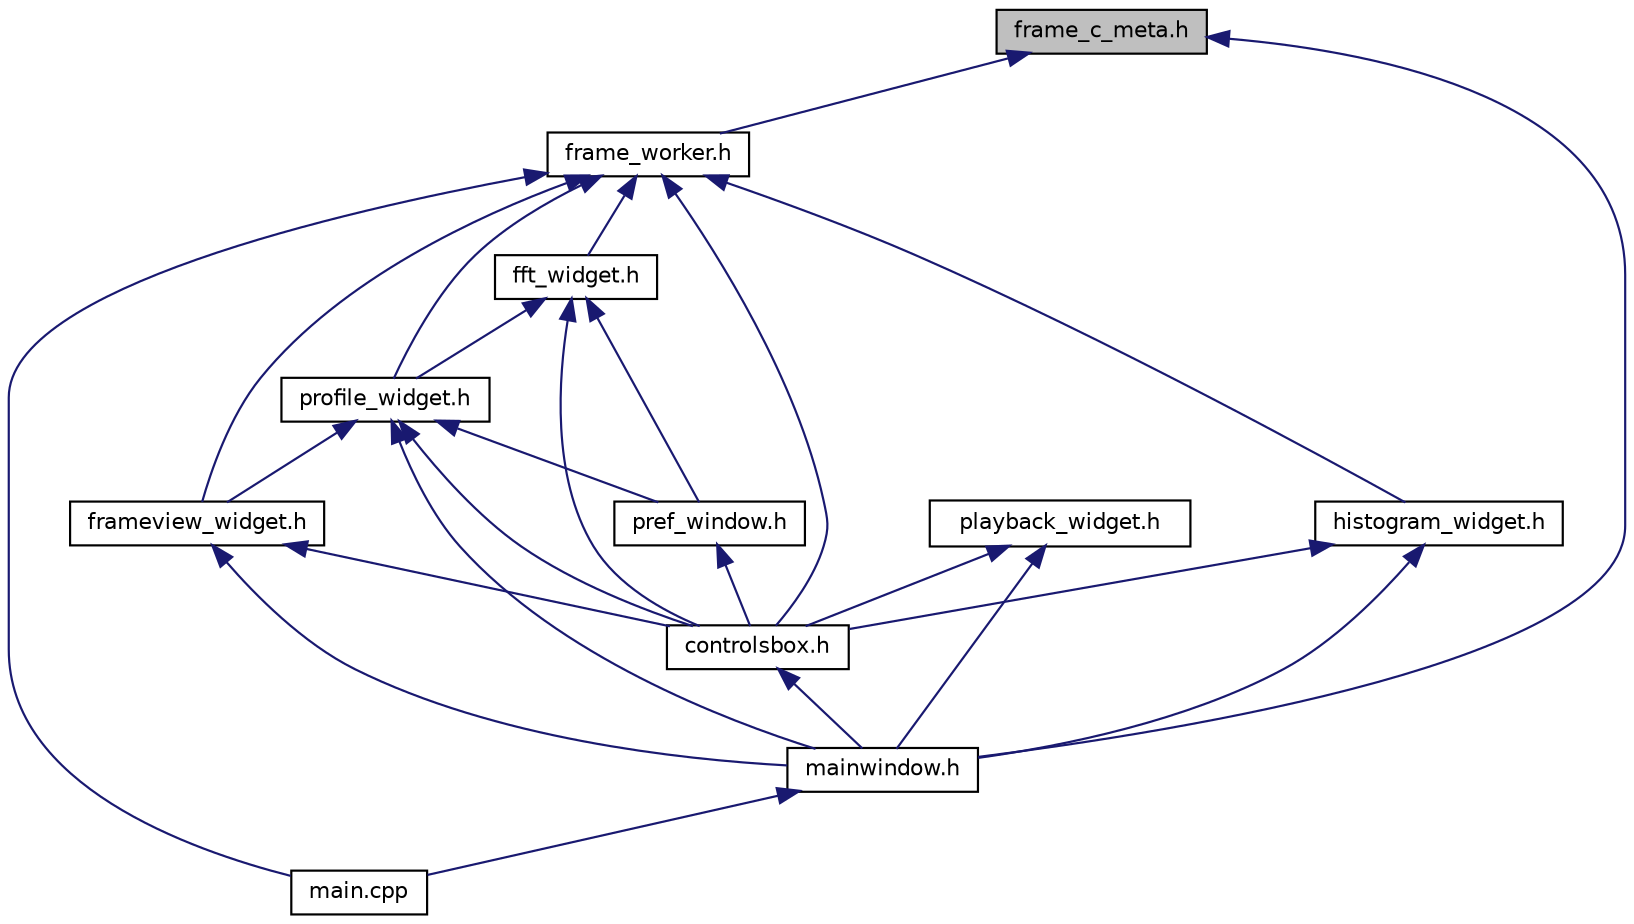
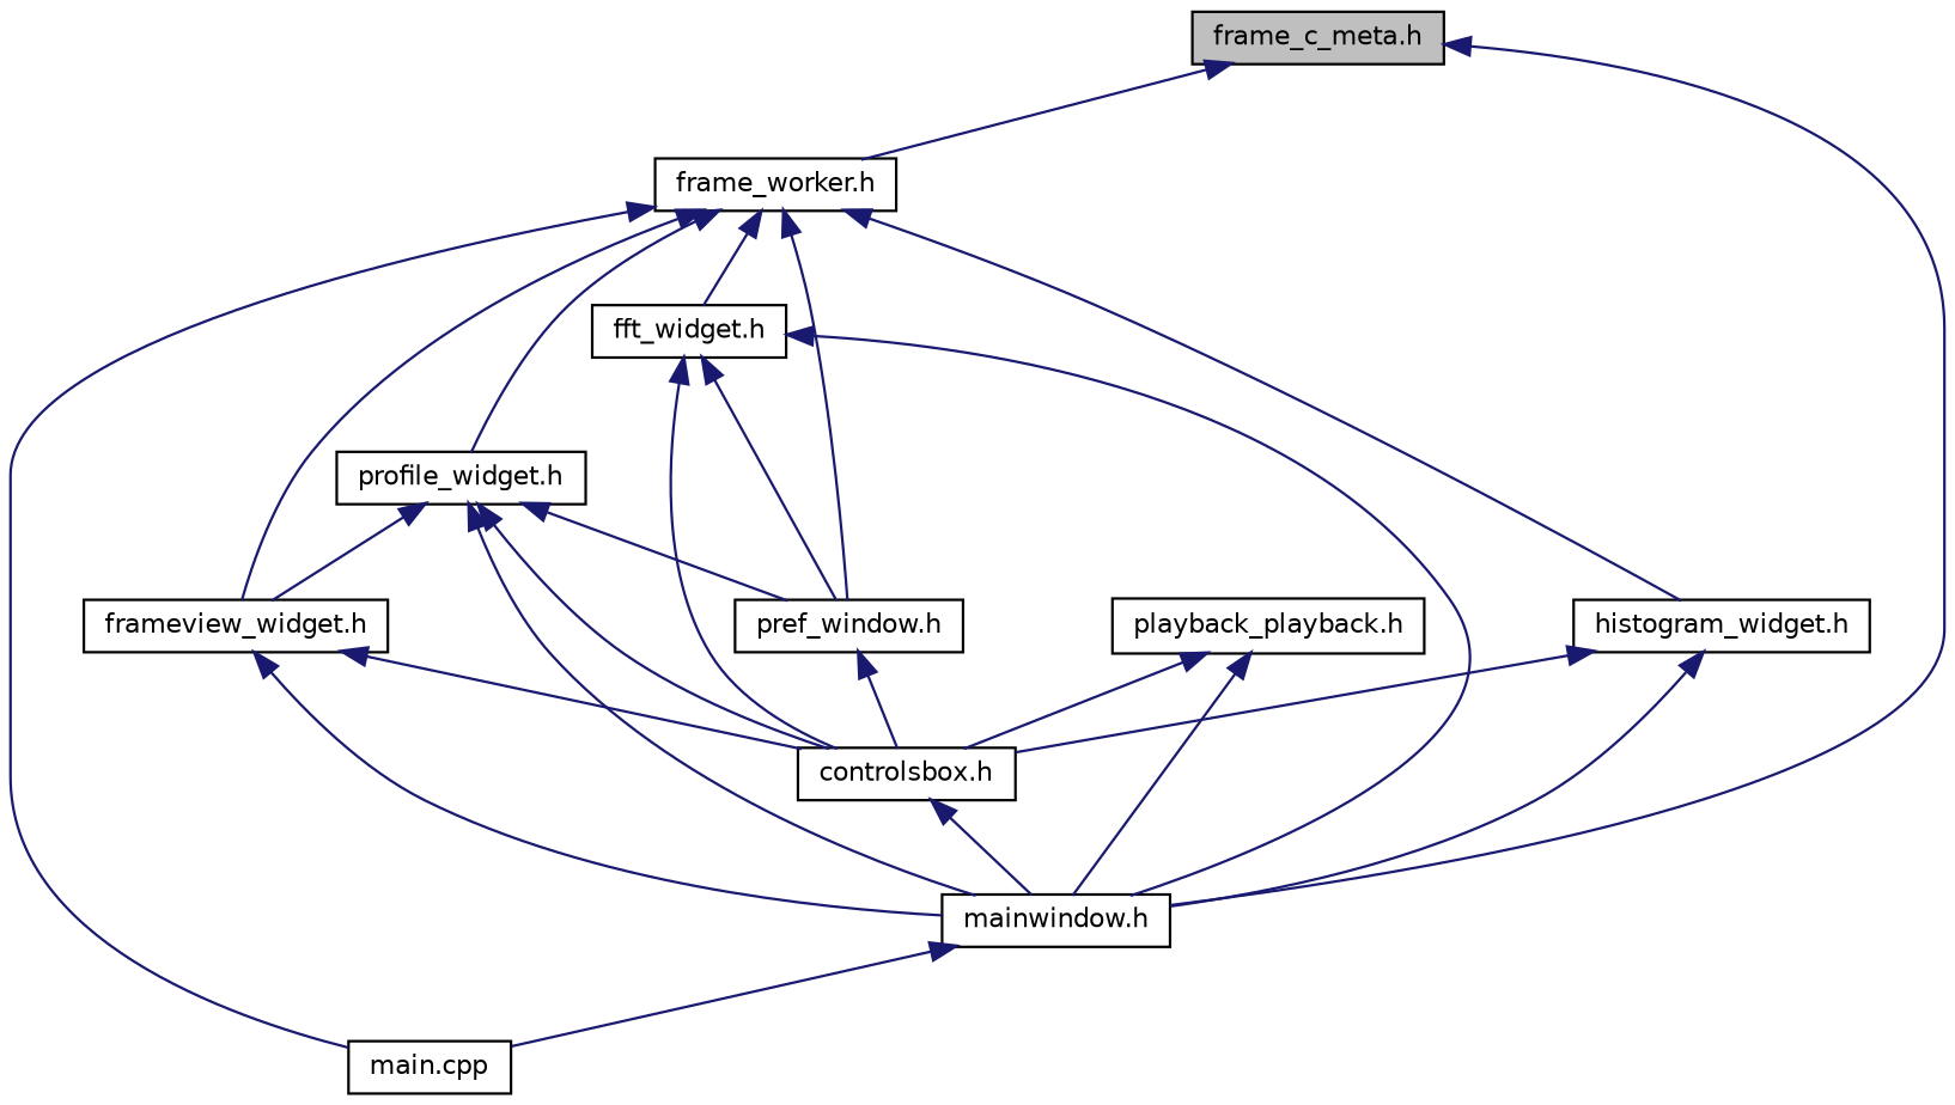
  digraph {
    node [color=black fillcolor=white fontname=Helvetica fontsize=10 shape=record style=filled]
    edge [color=midnightblue dir=back fontname=Helvetica fontsize=10 labelfontname=Helvetica labelfontsize=10 style=solid]
    n1 [fillcolor=grey75 fontcolor=black height=0.2 label="frame_c_meta.h" width=0.4]
    n2 [height=0.2 label="frame_worker.h" width=0.4]
    n3 [height=0.2 label="mainwindow.h" width=0.4]
    n4 [height=0.2 label="frameview_widget.h" width=0.4]
    n5 [height=0.2 label="fft_widget.h" width=0.4]
    n6 [height=0.2 label="main.cpp" width=0.4]
    n7 [height=0.2 label="pref_window.h" width=0.4]
    n8 [height=0.2 label="histogram_widget.h" width=0.4]
    n9 [height=0.2 label="profile_widget.h" width=0.4]
    n10 [height=0.2 label="controlsbox.h" width=0.4]
-   n11 [height=0.2 label="playback_widget.h" width=0.4]
+   n11 [height=0.2 label="playback_playback.h" width=0.4]
    n1 -> n2
    n1 -> n3
    n2 -> n4
    n2 -> n5
    n2 -> n6
-   n2 -> n10
+   n2 -> n7
    n2 -> n8
    n2 -> n9
    n3 -> n6
    n4 -> n3
    n4 -> n10
-   n5 -> n9
+   n5 -> n3
    n5 -> n7
    n5 -> n10
    n7 -> n10
    n8 -> n3
    n8 -> n10
    n9 -> n3
    n9 -> n4
    n9 -> n7
    n9 -> n10
    n10 -> n3
    n11 -> n3
    n11 -> n10
  }
